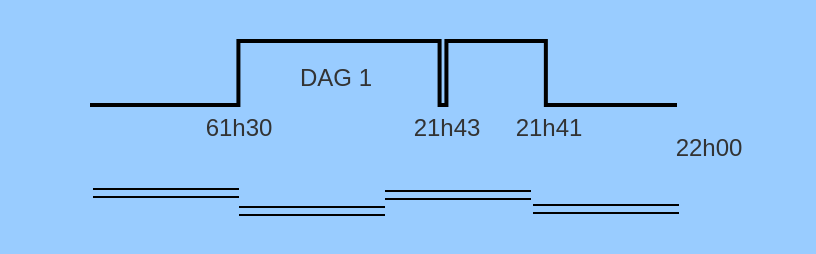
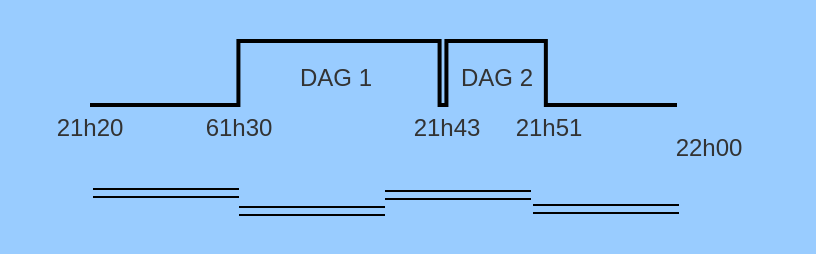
  <mxCell id="0" />
  <mxCell id="1" parent="0" />
  <mxCell id="2" value="" style="verticalLabelPosition=bottom;html=1;verticalAlign=top;strokeWidth=2;shape=mxgraph.lean_mapping.timeline2;dx1=0;dy1=0.906;dx2=74.214;dy2=0;dx3=174.786;dy3=1;dx4=178.214;dy4=0.263;dx5=227.929;dy5=1;dy6=1;" vertex="1" parent="1"><mxGeometry x="44.5" y="20" width="293.5" height="32" as="geometry" /></mxCell>
  <mxCell id="3" value="DAG 1" style="text;whiteSpace=wrap;align=center;fillColor=none;fontColor=#333333;strokeColor=none;verticalAlign=middle;" vertex="1" parent="1"><mxGeometry x="135" y="27" width="66" height="23" as="geometry" /></mxCell>
+ <mxCell id="4" value="DAG 2" style="text;whiteSpace=wrap;align=center;fillColor=none;fontColor=#333333;strokeColor=none;verticalAlign=middle;" vertex="1" parent="1"><mxGeometry x="220" y="27" width="57" height="23" as="geometry" /></mxCell>
  <mxCell id="5" value="61h30" style="text;whiteSpace=wrap;align=center;fillColor=none;fontColor=#333333;strokeColor=none;verticalAlign=middle;" vertex="1" parent="1"><mxGeometry x="94" y="52" width="51" height="23" as="geometry" /></mxCell>
  <mxCell id="6" value="21h43" style="text;whiteSpace=wrap;align=center;fillColor=none;fontColor=#333333;strokeColor=none;verticalAlign=middle;" vertex="1" parent="1"><mxGeometry x="197" y="52" width="53" height="23" as="geometry" /></mxCell>
- <mxCell id="7" value="21h41" style="text;whiteSpace=wrap;align=center;fillColor=none;fontColor=#333333;strokeColor=none;verticalAlign=middle;" vertex="1" parent="1"><mxGeometry x="249" y="52" width="51" height="23" as="geometry" /></mxCell>
+ <mxCell id="7" value="21h51" style="text;whiteSpace=wrap;align=center;fillColor=none;fontColor=#333333;strokeColor=none;verticalAlign=middle;" vertex="1" parent="1"><mxGeometry x="249" y="52" width="51" height="23" as="geometry" /></mxCell>
  <mxCell id="8" value="22h00" style="text;whiteSpace=wrap;align=center;fillColor=none;fontColor=#333333;strokeColor=none;verticalAlign=middle;" vertex="1" parent="1"><mxGeometry x="323" y="62" width="63" height="23" as="geometry" /></mxCell>
+ <mxCell id="9" value="21h20" style="text;whiteSpace=wrap;align=center;fillColor=none;fontColor=#333333;strokeColor=none;verticalAlign=middle;" vertex="1" parent="1"><mxGeometry x="20" y="52" width="50" height="23" as="geometry" /></mxCell>
  <mxCell id="10" value="" style="shape=link;html=1;rounded=0;" edge="1" parent="1"><mxGeometry width="100" relative="1" as="geometry"><mxPoint x="46" y="96" as="sourcePoint" /><mxPoint x="119" y="96" as="targetPoint" /></mxGeometry></mxCell>
  <mxCell id="11" value="" style="shape=link;html=1;rounded=0;" edge="1" parent="1"><mxGeometry width="100" relative="1" as="geometry"><mxPoint x="119" y="105" as="sourcePoint" /><mxPoint x="192" y="105" as="targetPoint" /></mxGeometry></mxCell>
  <mxCell id="12" value="" style="shape=link;html=1;rounded=0;" edge="1" parent="1"><mxGeometry width="100" relative="1" as="geometry"><mxPoint x="192" y="97" as="sourcePoint" /><mxPoint x="265" y="97" as="targetPoint" /></mxGeometry></mxCell>
  <mxCell id="13" value="" style="shape=link;html=1;rounded=0;" edge="1" parent="1"><mxGeometry width="100" relative="1" as="geometry"><mxPoint x="266" y="104" as="sourcePoint" /><mxPoint x="339" y="104" as="targetPoint" /></mxGeometry></mxCell>
